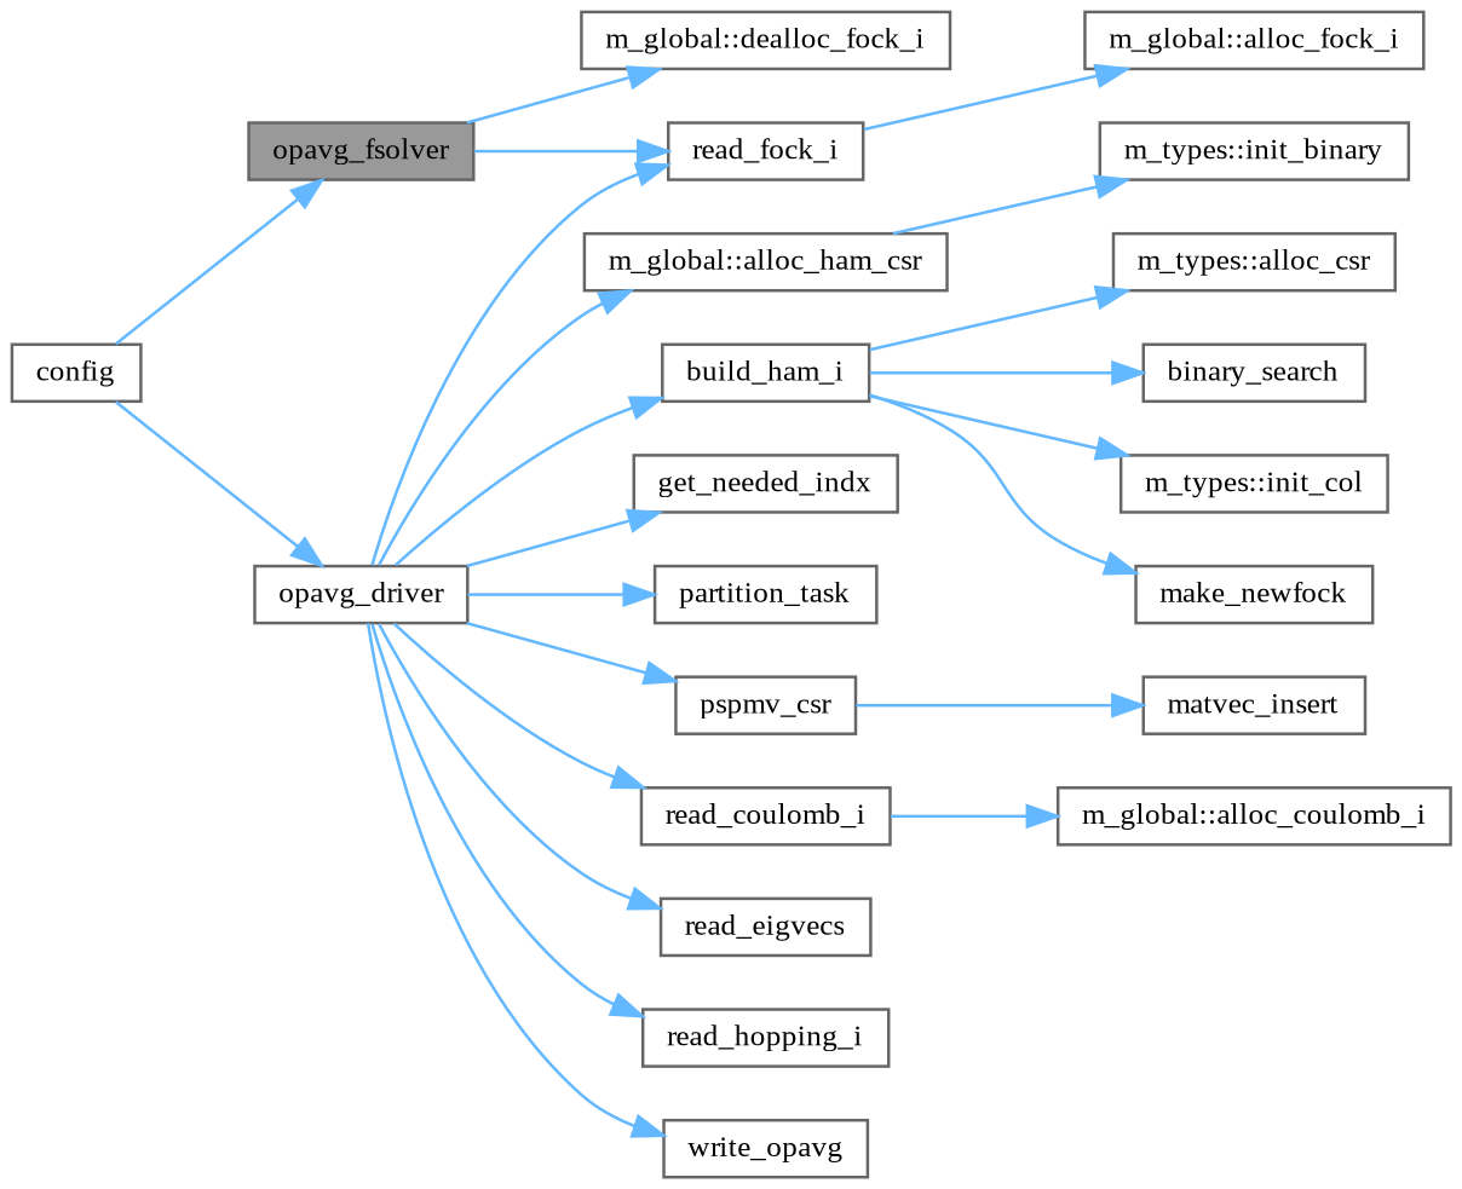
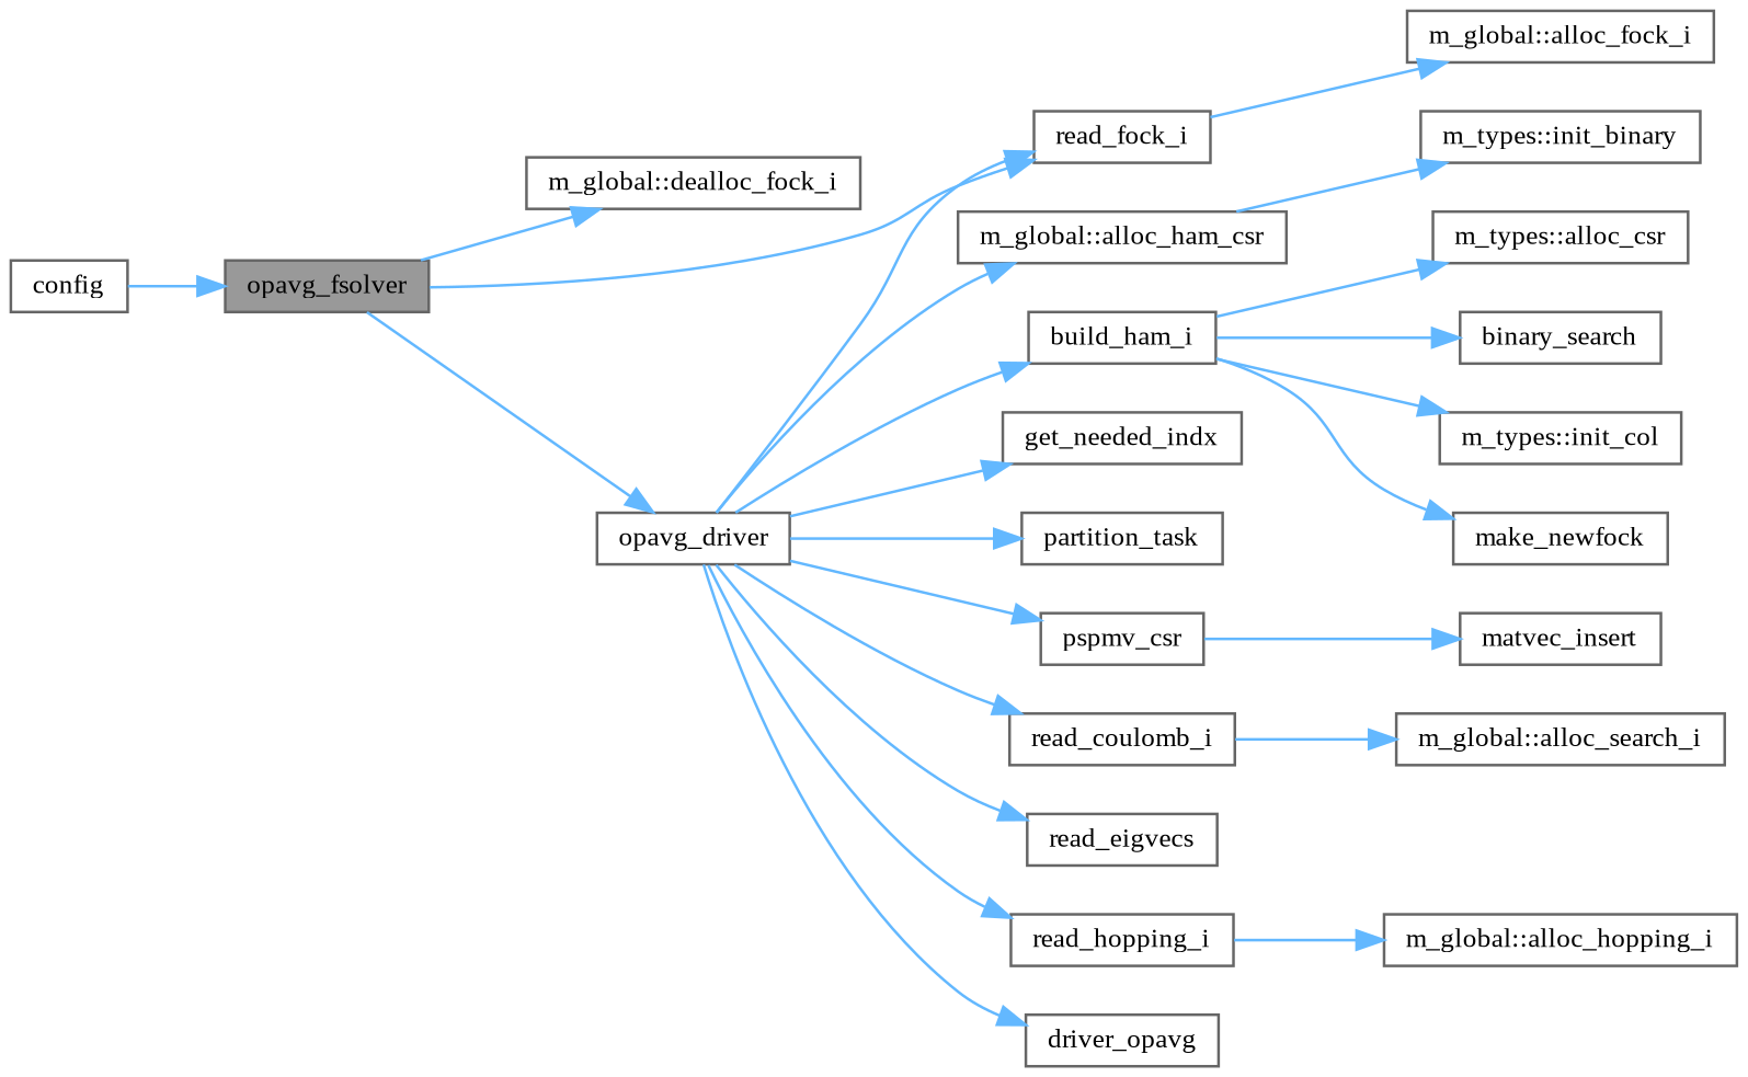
  digraph {
    fontname="Liberation Serif"
    rankdir=LR
    node [color=grey40 fillcolor=white fontname="Liberation Serif" fontsize=10 shape=box style=filled]
    edge [color=steelblue1 fontname="Liberation Serif" fontsize=10 labelfontname=Helvetica labelfontsize=10 style=solid]
    n1 [color=gray40 fillcolor=grey60 fontcolor=black height=0.2 label=opavg_fsolver width=0.4]
    n2 [height=0.2 label="m_global::dealloc_fock_i" width=0.4]
    n3 [height=0.2 label=opavg_driver width=0.4]
    n4 [height=0.2 label=read_fock_i width=0.4]
    n5 [height=0.2 label=config width=0.4]
    n6 [height=0.2 label="m_global::alloc_ham_csr" width=0.4]
    n7 [height=0.2 label=build_ham_i width=0.4]
    n8 [height=0.2 label=get_needed_indx width=0.4]
    n9 [height=0.2 label=partition_task width=0.4]
    n10 [height=0.2 label=pspmv_csr width=0.4]
    n11 [height=0.2 label=read_coulomb_i width=0.4]
    n12 [height=0.2 label=read_eigvecs width=0.4]
    n13 [height=0.2 label=read_hopping_i width=0.4]
-   n14 [height=0.2 label=write_opavg width=0.4]
+   n14 [height=0.2 label=driver_opavg width=0.4]
    n15 [height=0.2 label="m_global::alloc_fock_i" width=0.4]
    n16 [height=0.2 label="m_types::init_binary" width=0.4]
    n17 [height=0.2 label="m_types::alloc_csr" width=0.4]
    n18 [height=0.2 label=binary_search width=0.4]
    n19 [height=0.2 label="m_types::init_col" width=0.4]
    n20 [height=0.2 label=make_newfock width=0.4]
    n21 [height=0.2 label=matvec_insert width=0.4]
-   n22 [height=0.2 label="m_global::alloc_coulomb_i" width=0.4]
+   n22 [height=0.2 label="m_global::alloc_search_i" width=0.4]
+   n23 [height=0.2 label="m_global::alloc_hopping_i" width=0.4]
    n1 -> n2
-   n5 -> n3
+   n1 -> n3
    n1 -> n4
    n3 -> n4
    n3 -> n6
    n3 -> n7
    n3 -> n8
    n3 -> n9
    n3 -> n10
    n3 -> n11
    n3 -> n12
    n3 -> n13
    n3 -> n14
    n4 -> n15
    n5 -> n1
    n6 -> n16
    n7 -> n17
    n7 -> n18
    n7 -> n19
    n7 -> n20
    n10 -> n21
    n11 -> n22
+   n13 -> n23
  }
